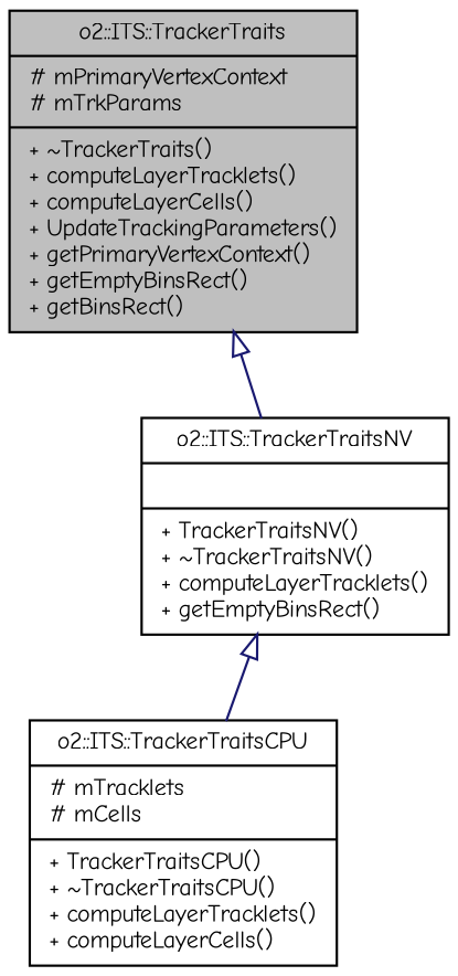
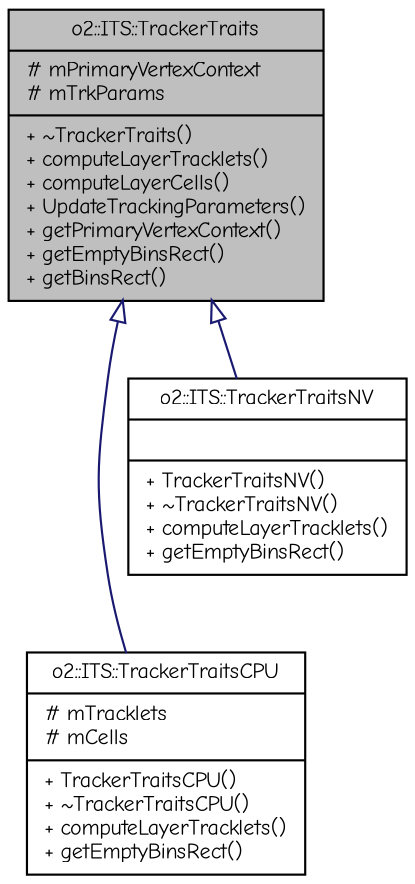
  digraph {
    fontname="Comic Neue"
    node [color=black fontname="Comic Neue" fontsize=10 shape=record]
    edge [arrowtail=onormal color=midnightblue dir=back fontname="Comic Neue" fontsize=10 labelfontname=Helvetica labelfontsize=10 style=solid]
    n1 [fillcolor=grey75 fontcolor=black height=0.2 label="{o2::ITS::TrackerTraits\n|# mPrimaryVertexContext\l# mTrkParams\l|+ ~TrackerTraits()\l+ computeLayerTracklets()\l+ computeLayerCells()\l+ UpdateTrackingParameters()\l+ getPrimaryVertexContext()\l+ getEmptyBinsRect()\l+ getBinsRect()\l}" style=filled width=0.4]
-   n2 [height=0.2 label="{o2::ITS::TrackerTraitsCPU\n|# mTracklets\l# mCells\l|+ TrackerTraitsCPU()\l+ ~TrackerTraitsCPU()\l+ computeLayerTracklets()\l+ computeLayerCells()\l}" width=0.4]
+   n2 [height=0.2 label="{o2::ITS::TrackerTraitsCPU\n|# mTracklets\l# mCells\l|+ TrackerTraitsCPU()\l+ ~TrackerTraitsCPU()\l+ computeLayerTracklets()\l+ getEmptyBinsRect()\l}" width=0.4]
    n3 [height=0.2 label="{o2::ITS::TrackerTraitsNV\n||+ TrackerTraitsNV()\l+ ~TrackerTraitsNV()\l+ computeLayerTracklets()\l+ getEmptyBinsRect()\l}" width=0.4]
-   n3 -> n2
+   n1 -> n2
    n1 -> n3
  }
